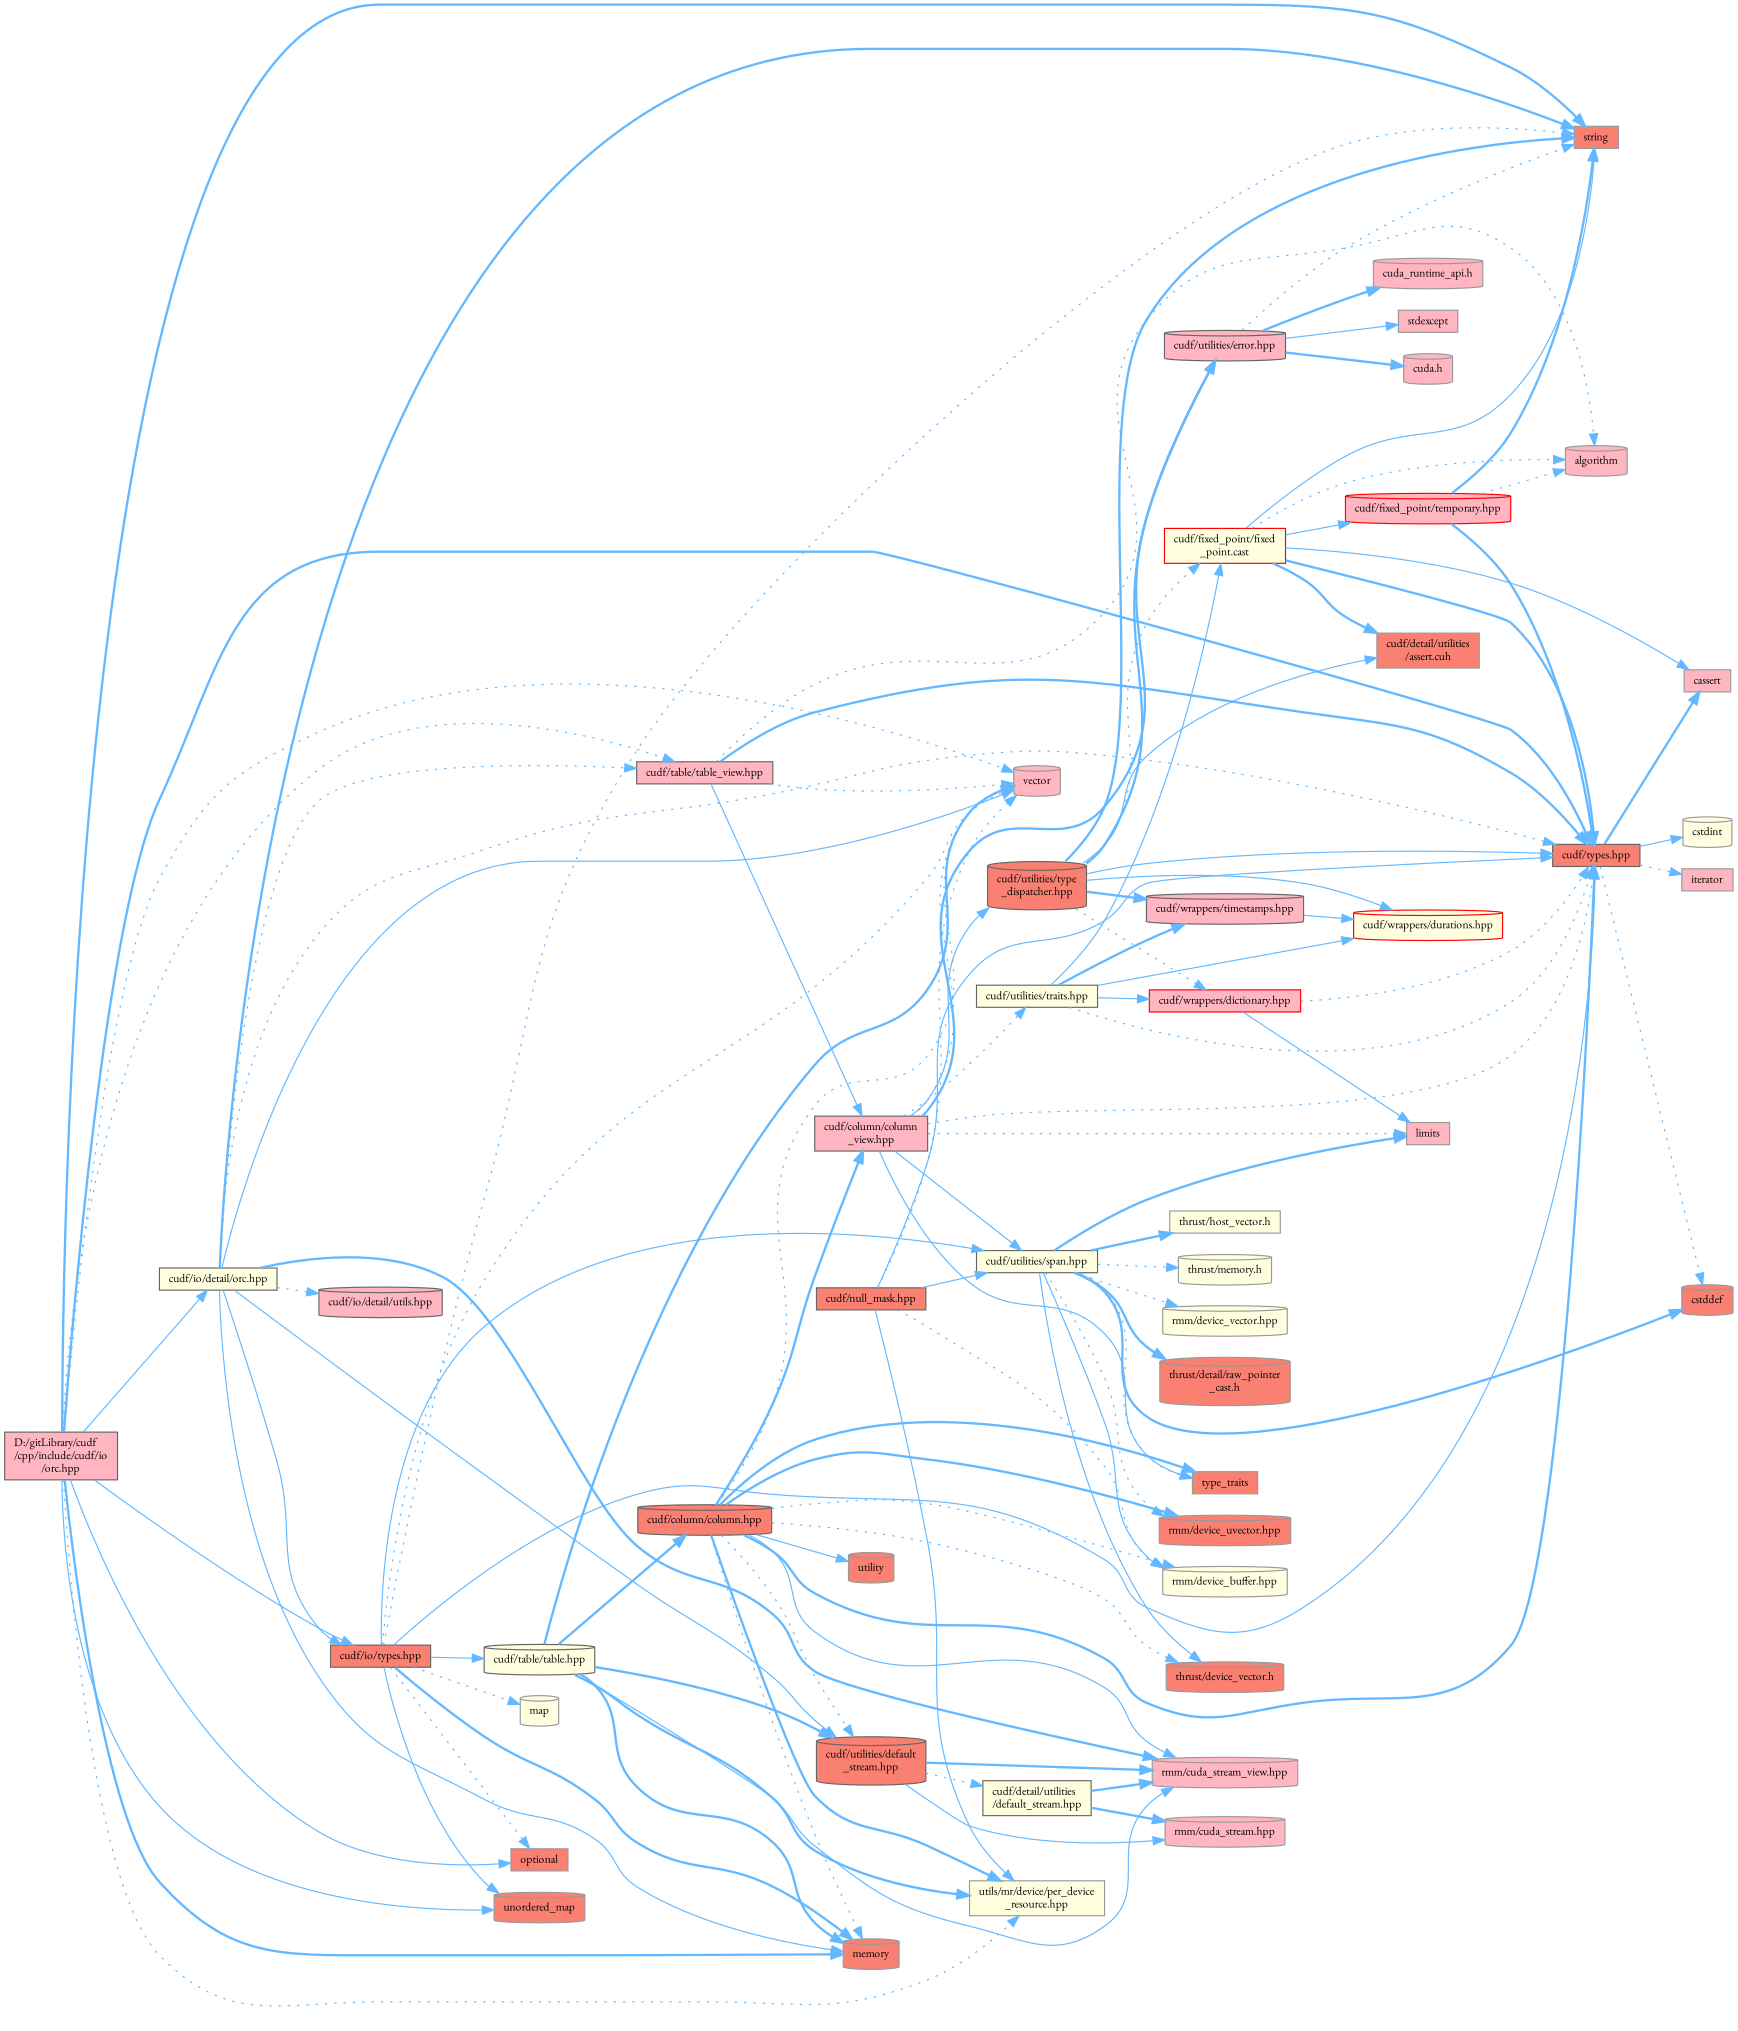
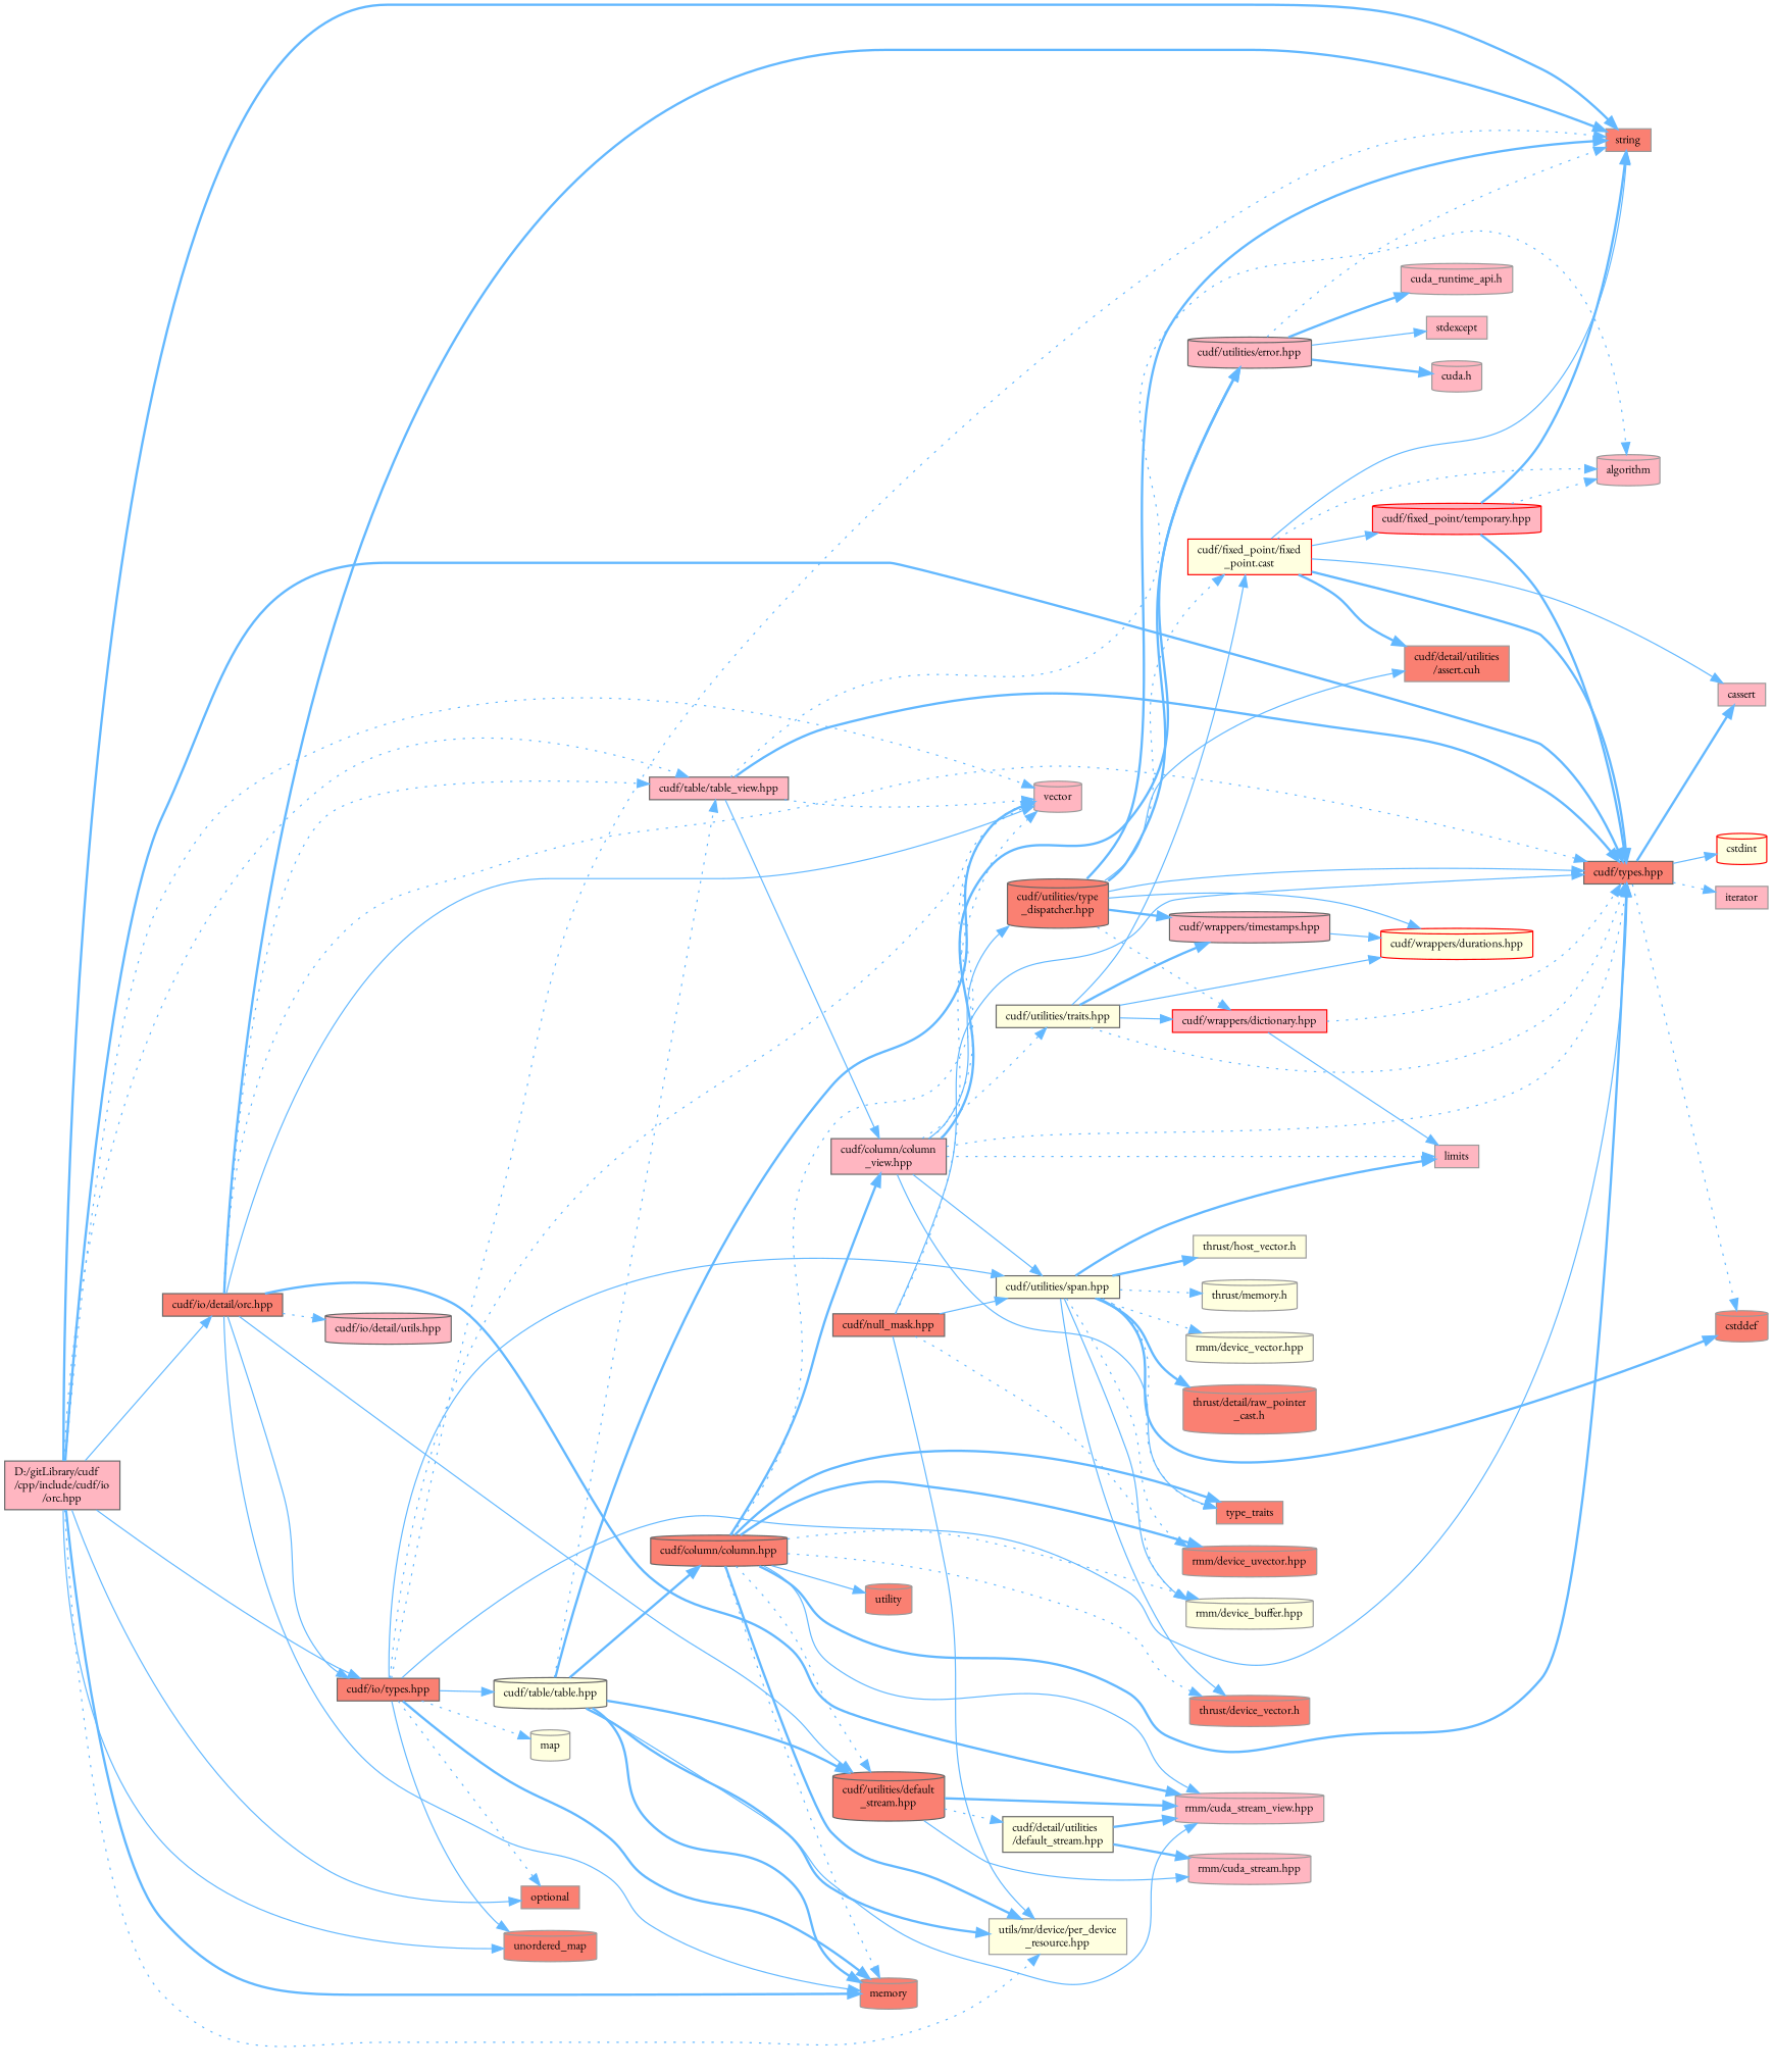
  digraph {
    fontname="EB Garamond"
    rankdir=LR
    node [color=grey60 fillcolor=lightpink fontname="EB Garamond" fontsize=10 shape=cylinder style=filled]
    edge [color=steelblue1 fontname="EB Garamond" fontsize=10 labelfontname=Helvetica labelfontsize=10 style=solid]
    n1 [color=gray40 fontcolor=black height=0.2 label="D:/gitLibrary/cudf\l/cpp/include/cudf/io\l/orc.hpp" shape=box width=0.4]
-   n2 [color=grey40 fillcolor=lightyellow height=0.2 label="cudf/io/detail/orc.hpp" shape=box width=0.4]
+   n2 [color=grey40 fillcolor=salmon height=0.2 label="cudf/io/detail/orc.hpp" shape=box width=0.4]
    n3 [color=grey40 fillcolor=salmon height=0.2 label="cudf/io/types.hpp" shape=box width=0.4]
    n4 [color=grey40 fillcolor=salmon height=0.2 label="cudf/types.hpp" shape=box width=0.4]
    n5 [fillcolor=salmon height=0.2 label=string shape=box width=0.4]
    n6 [height=0.2 label=vector width=0.4]
    n7 [fillcolor=lightyellow height=0.2 label="utils/mr/device/per_device\l_resource.hpp" shape=box width=0.4]
    n8 [fillcolor=salmon height=0.2 label=memory width=0.4]
    n9 [color=grey40 height=0.2 label="cudf/table/table_view.hpp" shape=box width=0.4]
    n10 [fillcolor=salmon height=0.2 label=optional shape=box width=0.4]
    n11 [fillcolor=salmon height=0.2 label=unordered_map width=0.4]
    n12 [color=grey40 height=0.2 label="cudf/io/detail/utils.hpp" width=0.4]
    n13 [color=grey40 fillcolor=salmon height=0.2 label="cudf/utilities/default\l_stream.hpp" width=0.4]
    n14 [height=0.2 label="rmm/cuda_stream_view.hpp" width=0.4]
    n15 [color=grey40 fillcolor=lightyellow height=0.2 label="cudf/table/table.hpp" width=0.4]
    n16 [color=grey40 fillcolor=lightyellow height=0.2 label="cudf/utilities/span.hpp" shape=box width=0.4]
    n17 [fillcolor=lightyellow height=0.2 label=map width=0.4]
    n18 [height=0.2 label=cassert shape=box width=0.4]
    n19 [fillcolor=salmon height=0.2 label=cstddef width=0.4]
-   n20 [fillcolor=lightyellow height=0.2 label=cstdint width=0.4]
+   n20 [color=red fillcolor=lightyellow height=0.2 label=cstdint width=0.4]
    n21 [height=0.2 label=iterator shape=box width=0.4]
    n22 [color=grey40 height=0.2 label="cudf/column/column\l_view.hpp" shape=box width=0.4]
    n23 [height=0.2 label=algorithm width=0.4]
    n24 [color=grey40 fillcolor=lightyellow height=0.2 label="cudf/detail/utilities\l/default_stream.hpp" shape=box width=0.4]
    n25 [height=0.2 label="rmm/cuda_stream.hpp" width=0.4]
    n26 [color=grey40 fillcolor=salmon height=0.2 label="cudf/column/column.hpp" width=0.4]
    n27 [fillcolor=lightyellow height=0.2 label="rmm/device_buffer.hpp" width=0.4]
    n28 [fillcolor=salmon height=0.2 label="rmm/device_uvector.hpp" width=0.4]
    n29 [fillcolor=salmon height=0.2 label=type_traits shape=box width=0.4]
    n30 [height=0.2 label=limits shape=box width=0.4]
    n31 [fillcolor=lightyellow height=0.2 label="rmm/device_vector.hpp" width=0.4]
    n32 [fillcolor=salmon height=0.2 label="thrust/detail/raw_pointer\l_cast.h" width=0.4]
    n33 [fillcolor=salmon height=0.2 label="thrust/device_vector.h" width=0.4]
    n34 [fillcolor=lightyellow height=0.2 label="thrust/host_vector.h" shape=box width=0.4]
    n35 [fillcolor=lightyellow height=0.2 label="thrust/memory.h" width=0.4]
    n36 [fillcolor=salmon height=0.2 label=utility width=0.4]
    n37 [color=grey40 height=0.2 label="cudf/utilities/error.hpp" width=0.4]
    n38 [color=grey40 fillcolor=lightyellow height=0.2 label="cudf/utilities/traits.hpp" shape=box width=0.4]
    n39 [color=grey40 fillcolor=salmon height=0.2 label="cudf/utilities/type\l_dispatcher.hpp" width=0.4]
    n40 [color=grey40 fillcolor=salmon height=0.2 label="cudf/null_mask.hpp" shape=box width=0.4]
    n41 [height=0.2 label="cuda.h" width=0.4]
    n42 [height=0.2 label="cuda_runtime_api.h" width=0.4]
    n43 [height=0.2 label=stdexcept shape=box width=0.4]
    n44 [color=red fillcolor=lightyellow height=0.2 label="cudf/fixed_point/fixed\l_point.cast" shape=box width=0.4]
    n45 [color=red height=0.2 label="cudf/wrappers/dictionary.hpp" shape=box width=0.4]
    n46 [color=red fillcolor=lightyellow height=0.2 label="cudf/wrappers/durations.hpp" width=0.4]
    n47 [color=grey40 height=0.2 label="cudf/wrappers/timestamps.hpp" width=0.4]
    n48 [fillcolor=salmon height=0.2 label="cudf/detail/utilities\l/assert.cuh" shape=box width=0.4]
    n49 [color=red height=0.2 label="cudf/fixed_point/temporary.hpp" width=0.4]
    n1 -> n2
    n1 -> n3
    n1 -> n4 [style=bold]
    n1 -> n5 [style=bold]
    n1 -> n6 [style=dotted]
    n1 -> n7 [style=dotted]
    n1 -> n8 [style=bold]
    n1 -> n9 [style=dotted]
    n1 -> n10
    n1 -> n11
    n2 -> n3
    n2 -> n4 [style=dotted]
    n2 -> n5 [style=bold]
    n2 -> n6
    n2 -> n8
    n2 -> n9 [style=dotted]
    n2 -> n12 [style=dotted]
    n2 -> n13
    n2 -> n14 [style=bold]
    n3 -> n4
    n3 -> n5 [style=dotted]
    n3 -> n6 [style=dotted]
    n3 -> n8 [style=bold]
    n3 -> n10 [style=dotted]
    n3 -> n11
    n3 -> n15
    n3 -> n16
    n3 -> n17 [style=dotted]
    n4 -> n18 [style=bold]
    n4 -> n19 [style=dotted]
    n4 -> n20
    n4 -> n21 [style=dotted]
    n9 -> n4 [style=bold]
    n9 -> n6 [style=dotted]
    n9 -> n22
    n9 -> n23 [style=dotted]
    n13 -> n14 [style=bold]
    n13 -> n24 [style=dotted]
    n13 -> n25
    n15 -> n6 [style=bold]
    n15 -> n7 [style=bold]
    n15 -> n8 [style=bold]
+   n15 -> n9 [style=dotted]
    n15 -> n13 [style=bold]
    n15 -> n14
    n15 -> n26 [style=bold]
    n16 -> n19 [style=bold]
    n16 -> n27
    n16 -> n28 [style=dotted]
    n16 -> n29 [style=dotted]
    n16 -> n30 [style=bold]
    n16 -> n31 [style=dotted]
    n16 -> n32 [style=bold]
    n16 -> n33
    n16 -> n34 [style=bold]
    n16 -> n35 [style=dotted]
    n22 -> n4 [style=dotted]
    n22 -> n6 [style=dotted]
    n22 -> n16
    n22 -> n29
    n22 -> n30 [style=dotted]
    n22 -> n37 [style=bold]
    n22 -> n38 [style=dotted]
    n22 -> n39
    n24 -> n14 [style=bold]
    n24 -> n25 [style=bold]
    n26 -> n4 [style=bold]
    n26 -> n6 [style=dotted]
    n26 -> n7 [style=bold]
    n26 -> n8 [style=dotted]
    n26 -> n13 [style=dotted]
    n26 -> n14
    n26 -> n22 [style=bold]
    n26 -> n27 [style=dotted]
    n26 -> n28 [style=bold]
    n26 -> n29 [style=bold]
    n26 -> n33 [style=dotted]
    n26 -> n36
    n37 -> n5 [style=dotted]
    n37 -> n41 [style=bold]
    n37 -> n42 [style=bold]
    n37 -> n43
    n38 -> n4 [style=dotted]
    n38 -> n44
    n38 -> n45
    n38 -> n46
    n38 -> n47 [style=bold]
    n39 -> n4
    n39 -> n5 [style=bold]
    n39 -> n37 [style=bold]
    n39 -> n44 [style=dotted]
    n39 -> n45 [style=dotted]
    n39 -> n46
    n39 -> n47 [style=bold]
    n39 -> n48
    n40 -> n4
    n40 -> n6 [style=dotted]
    n40 -> n7
    n40 -> n16
    n40 -> n27 [style=dotted]
    n44 -> n4 [style=bold]
    n44 -> n5
    n44 -> n18
    n44 -> n23 [style=dotted]
    n44 -> n48 [style=bold]
    n44 -> n49
    n45 -> n4 [style=dotted]
    n45 -> n30
    n47 -> n46
    n49 -> n4 [style=bold]
    n49 -> n5 [style=bold]
    n49 -> n23 [style=dotted]
  }
